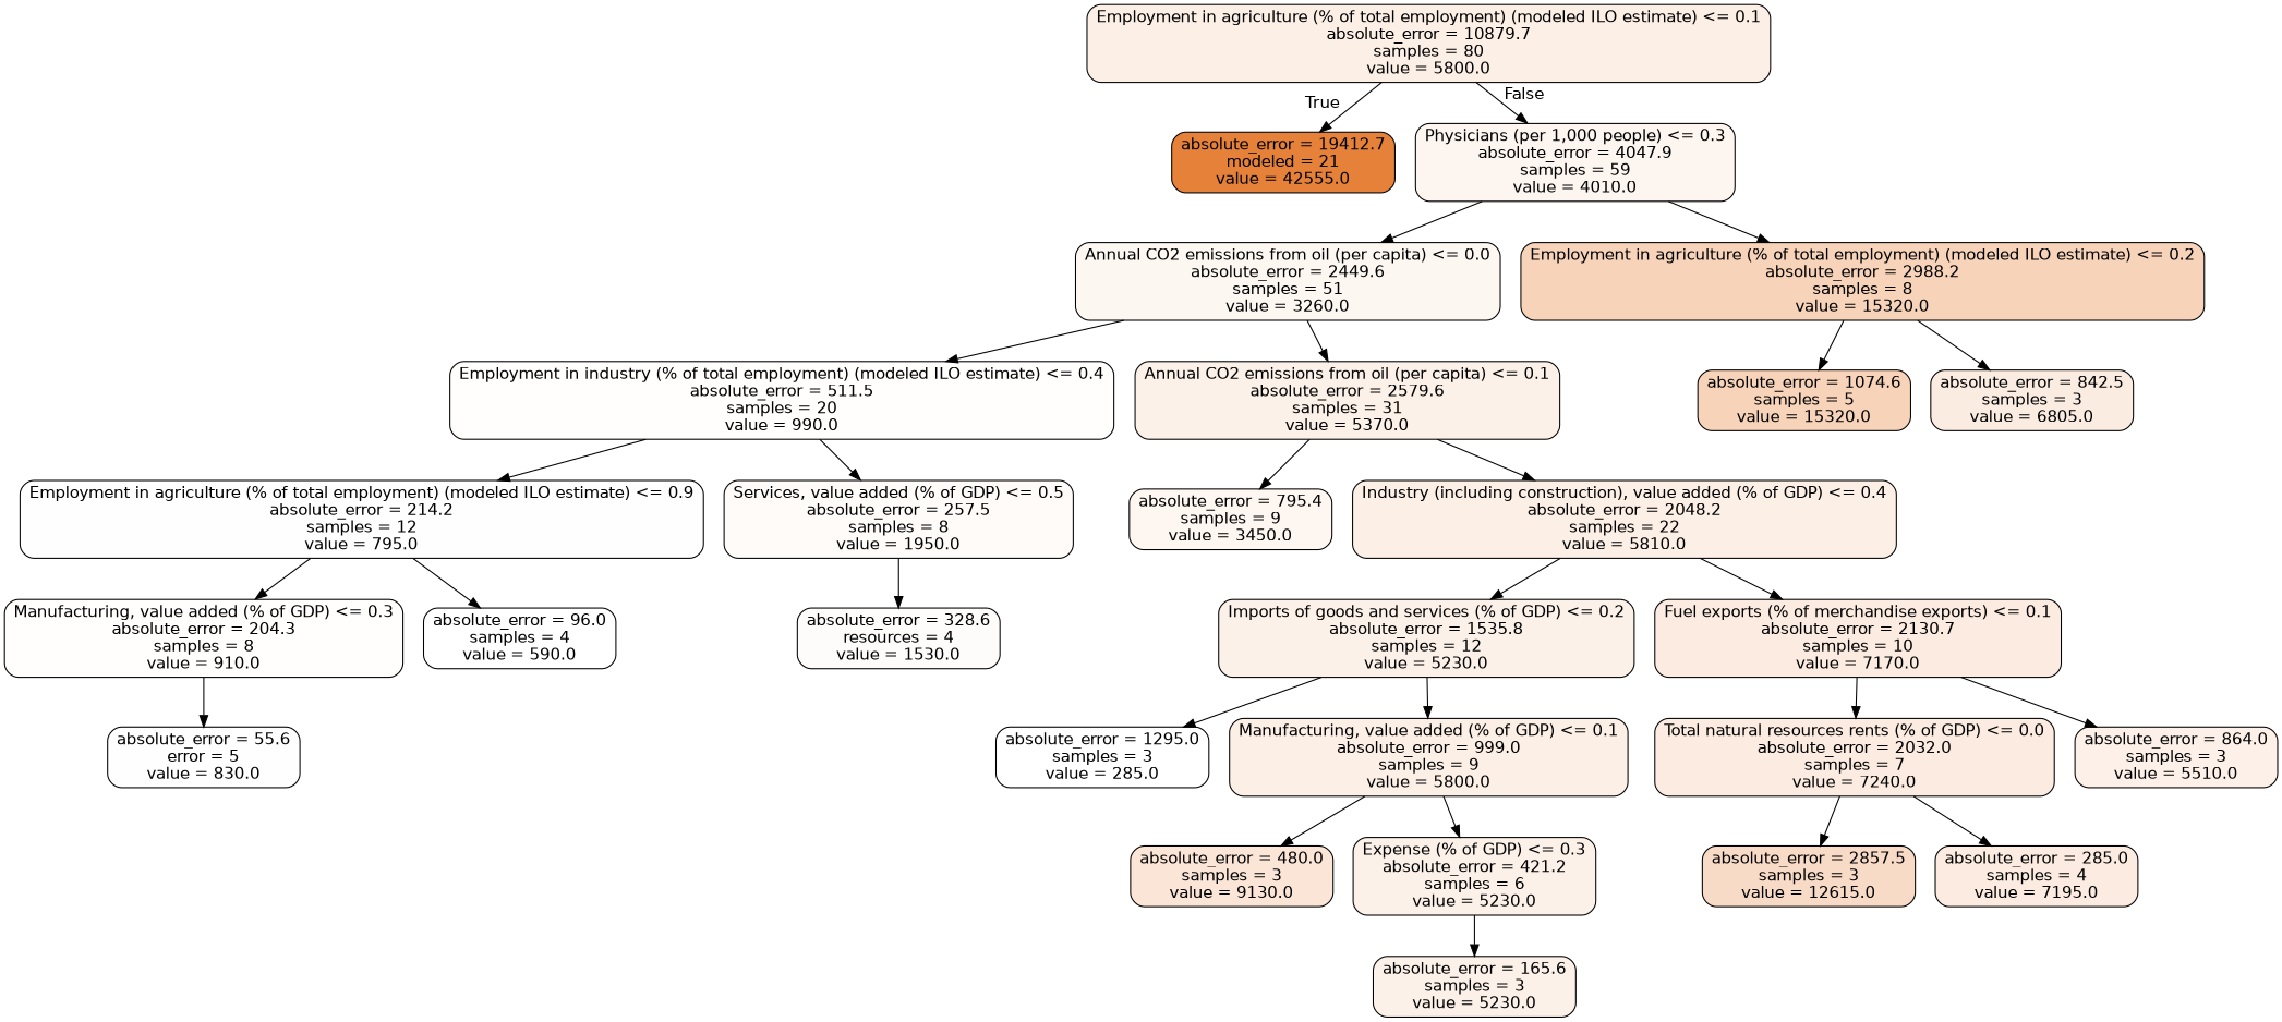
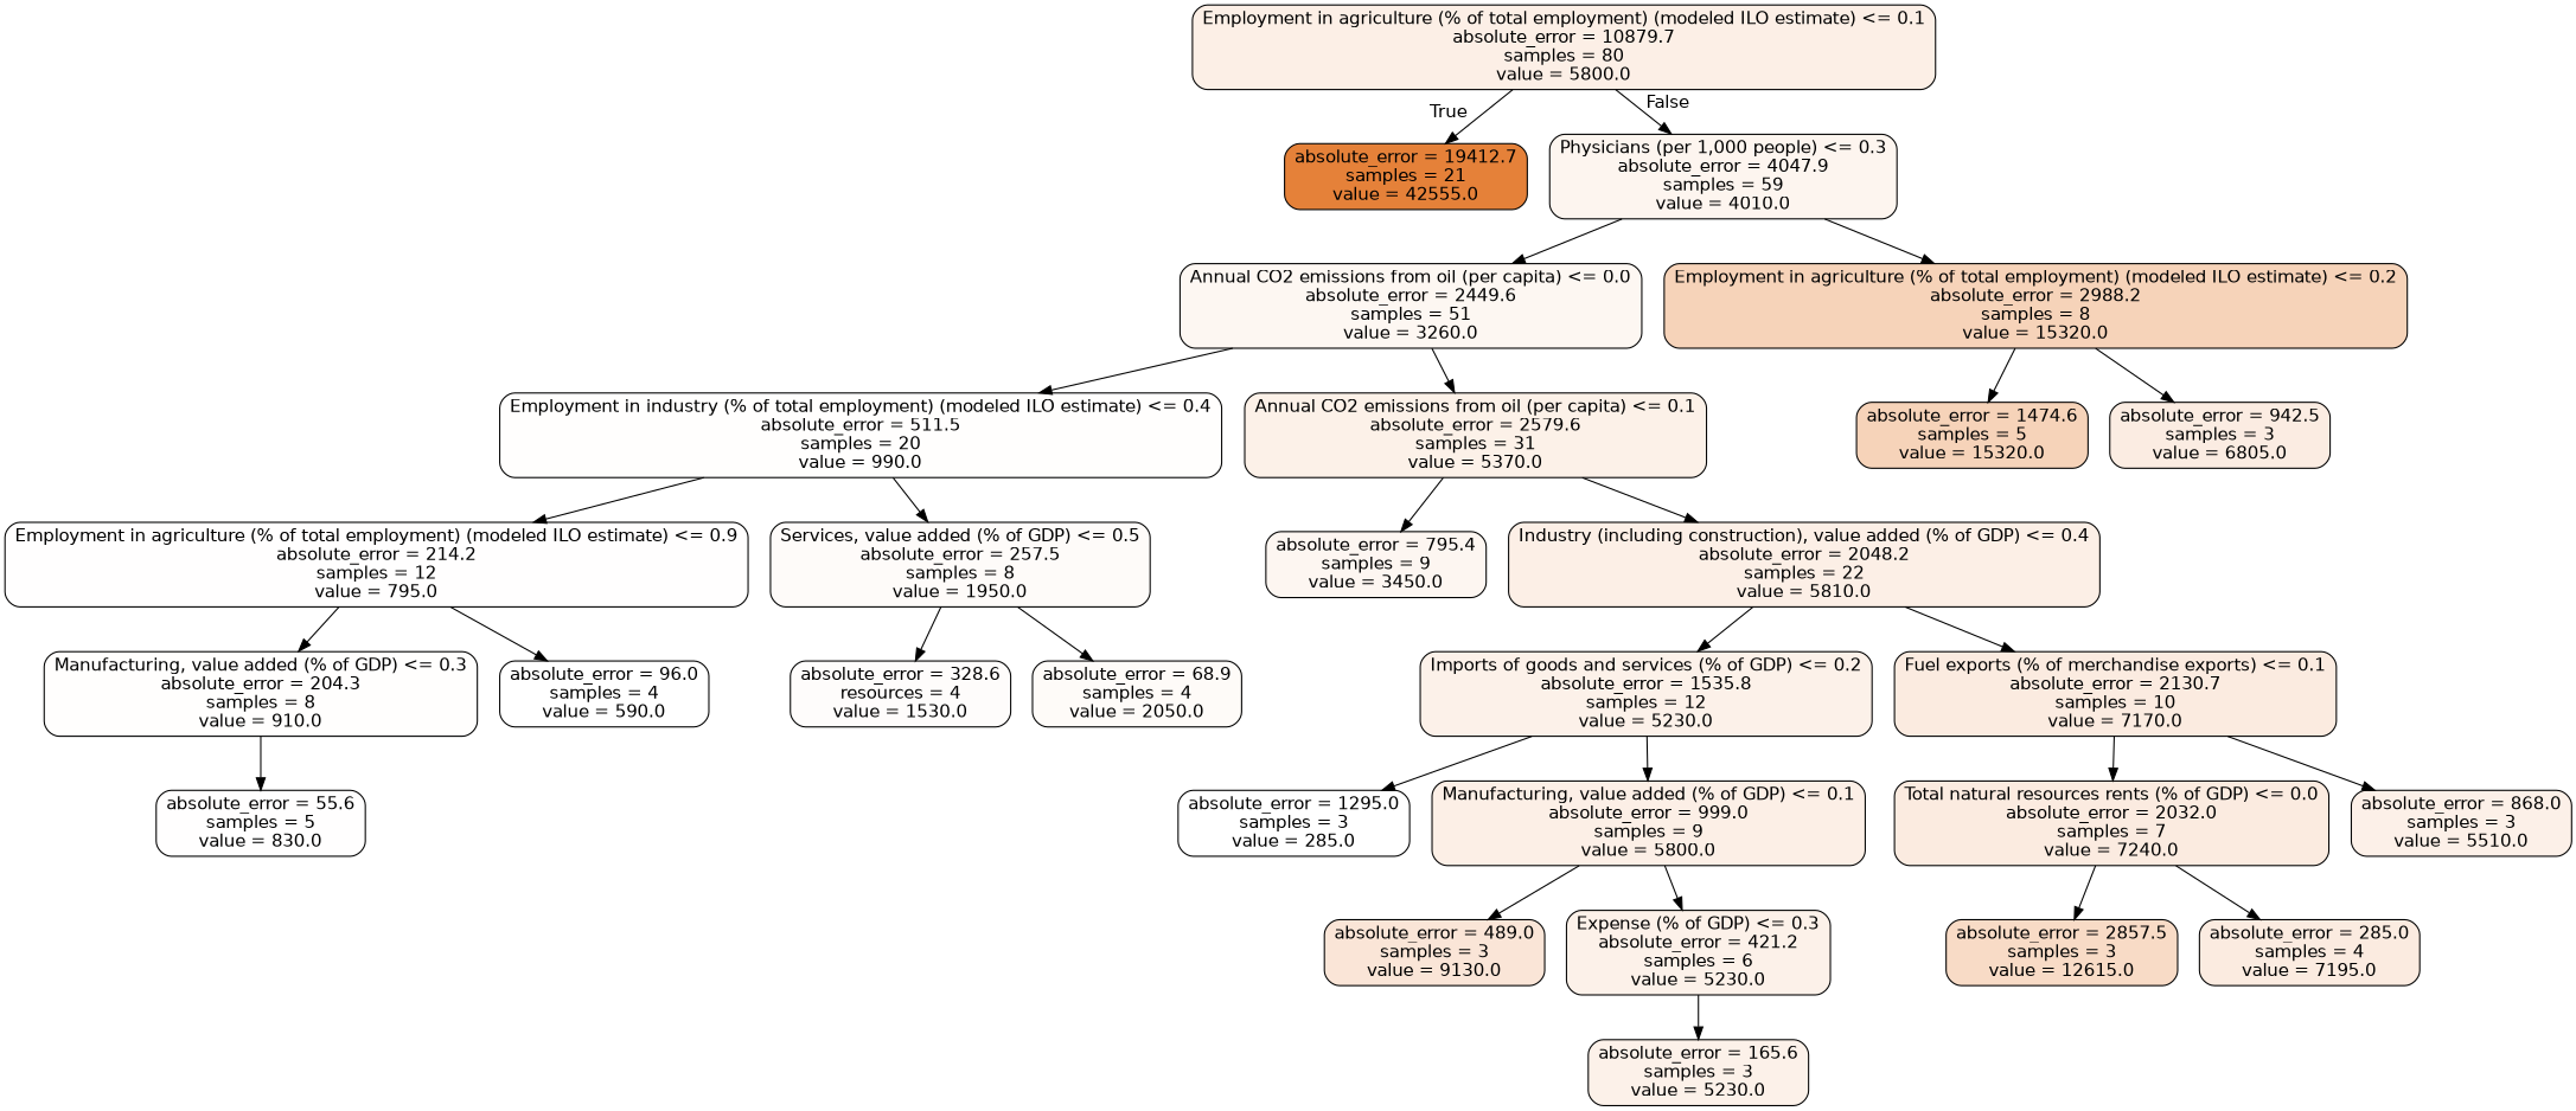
  digraph {
    node [color=black fillcolor="#fcefe6" fontname=helvetica shape=box style="filled, rounded"]
    edge [fontname=helvetica]
    n1 [label="Employment in agriculture (% of total employment) (modeled ILO estimate) <= 0.1\nabsolute_error = 10879.7\nsamples = 80\nvalue = 5800.0"]
-   n2 [fillcolor="#e58139" label="absolute_error = 19412.7\nmodeled = 21\nvalue = 42555.0"]
+   n2 [fillcolor="#e58139" label="absolute_error = 19412.7\nsamples = 21\nvalue = 42555.0"]
    n3 [fillcolor="#fdf5ef" label="Physicians (per 1,000 people) <= 0.3\nabsolute_error = 4047.9\nsamples = 59\nvalue = 4010.0"]
    n4 [fillcolor="#fdf7f2" label="Annual CO2 emissions from oil (per capita) <= 0.0\nabsolute_error = 2449.6\nsamples = 51\nvalue = 3260.0"]
    n5 [fillcolor="#f6d3b9" label="Employment in agriculture (% of total employment) (modeled ILO estimate) <= 0.2\nabsolute_error = 2988.2\nsamples = 8\nvalue = 15320.0"]
    n6 [fillcolor="#fffefd" label="Employment in industry (% of total employment) (modeled ILO estimate) <= 0.4\nabsolute_error = 511.5\nsamples = 20\nvalue = 990.0"]
    n7 [fillcolor="#fcf1e8" label="Annual CO2 emissions from oil (per capita) <= 0.1\nabsolute_error = 2579.6\nsamples = 31\nvalue = 5370.0"]
-   n8 [fillcolor="#f6d3b9" label="absolute_error = 1074.6\nsamples = 5\nvalue = 15320.0"]
-   n9 [fillcolor="#fbece2" label="absolute_error = 842.5\nsamples = 3\nvalue = 6805.0"]
+   n8 [fillcolor="#f6d3b9" label="absolute_error = 1474.6\nsamples = 5\nvalue = 15320.0"]
+   n9 [fillcolor="#fbece2" label="absolute_error = 942.5\nsamples = 3\nvalue = 6805.0"]
    n10 [fillcolor="#fffefe" label="Employment in agriculture (% of total employment) (modeled ILO estimate) <= 0.9\nabsolute_error = 214.2\nsamples = 12\nvalue = 795.0"]
    n11 [fillcolor="#fefbf9" label="Services, value added (% of GDP) <= 0.5\nabsolute_error = 257.5\nsamples = 8\nvalue = 1950.0"]
    n12 [fillcolor="#fdf6f1" label="absolute_error = 795.4\nsamples = 9\nvalue = 3450.0"]
    n13 [label="Industry (including construction), value added (% of GDP) <= 0.4\nabsolute_error = 2048.2\nsamples = 22\nvalue = 5810.0"]
    n14 [fillcolor="#fffefd" label="Manufacturing, value added (% of GDP) <= 0.3\nabsolute_error = 204.3\nsamples = 8\nvalue = 910.0"]
    n15 [fillcolor="#ffffff" label="absolute_error = 96.0\nsamples = 4\nvalue = 590.0"]
    n16 [fillcolor="#fefcfb" label="absolute_error = 328.6\nresources = 4\nvalue = 1530.0"]
-   n18 [fillcolor="#fffefe" label="absolute_error = 55.6\nerror = 5\nvalue = 830.0"]
+   n17 [fillcolor="#fefbf8" label="absolute_error = 68.9\nsamples = 4\nvalue = 2050.0"]
+   n18 [fillcolor="#fffefe" label="absolute_error = 55.6\nsamples = 5\nvalue = 830.0"]
    n19 [fillcolor="#fcf1e9" label="Imports of goods and services (% of GDP) <= 0.2\nabsolute_error = 1535.8\nsamples = 12\nvalue = 5230.0"]
    n20 [fillcolor="#fbebe0" label="Fuel exports (% of merchandise exports) <= 0.1\nabsolute_error = 2130.7\nsamples = 10\nvalue = 7170.0"]
    n21 [fillcolor="#ffffff" label="absolute_error = 1295.0\nsamples = 3\nvalue = 285.0"]
    n22 [label="Manufacturing, value added (% of GDP) <= 0.1\nabsolute_error = 999.0\nsamples = 9\nvalue = 5800.0"]
    n23 [fillcolor="#fbebe0" label="Total natural resources rents (% of GDP) <= 0.0\nabsolute_error = 2032.0\nsamples = 7\nvalue = 7240.0"]
-   n24 [fillcolor="#fcf0e8" label="absolute_error = 864.0\nsamples = 3\nvalue = 5510.0"]
-   n25 [fillcolor="#fae5d7" label="absolute_error = 480.0\nsamples = 3\nvalue = 9130.0"]
+   n24 [fillcolor="#fcf0e8" label="absolute_error = 868.0\nsamples = 3\nvalue = 5510.0"]
+   n25 [fillcolor="#fae5d7" label="absolute_error = 489.0\nsamples = 3\nvalue = 9130.0"]
    n26 [fillcolor="#fcf1e9" label="Expense (% of GDP) <= 0.3\nabsolute_error = 421.2\nsamples = 6\nvalue = 5230.0"]
    n27 [fillcolor="#fcf1e9" label="absolute_error = 165.6\nsamples = 3\nvalue = 5230.0"]
    n28 [fillcolor="#f8dbc6" label="absolute_error = 2857.5\nsamples = 3\nvalue = 12615.0"]
    n29 [fillcolor="#fbebe0" label="absolute_error = 285.0\nsamples = 4\nvalue = 7195.0"]
    n1 -> n2 [headlabel=True labelangle=45 labeldistance=2.5]
    n1 -> n3 [headlabel=False labelangle=-45 labeldistance=2.5]
    n3 -> n4
    n3 -> n5
    n4 -> n6
    n4 -> n7
    n5 -> n8
    n5 -> n9
    n6 -> n10
    n6 -> n11
    n7 -> n12
    n7 -> n13
    n10 -> n14
    n10 -> n15
    n11 -> n16
+   n11 -> n17
    n13 -> n19
    n13 -> n20
    n14 -> n18
    n19 -> n21
    n19 -> n22
    n20 -> n23
    n20 -> n24
    n22 -> n25
    n22 -> n26
    n23 -> n28
    n23 -> n29
    n26 -> n27
  }
